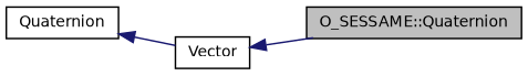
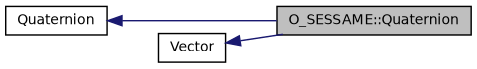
  digraph {
    rankdir=LR
    node [color=black fillcolor=white fontname=Helvetica fontsize=10 shape=record style=filled]
    edge [color=midnightblue dir=back fontname=Helvetica fontsize=10 labelfontname=Helvetica labelfontsize=10 style=solid]
    n1 [fillcolor=grey75 fontcolor=black height=0.2 label="O_SESSAME::Quaternion" width=0.4]
    n2 [height=0.2 label=Vector width=0.4]
    n3 [height=0.2 label=Quaternion width=0.4]
    n2 -> n1
-   n3 -> n2
+   n3 -> n1
  }
